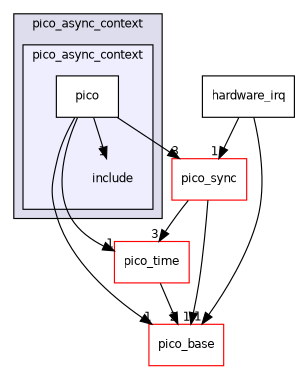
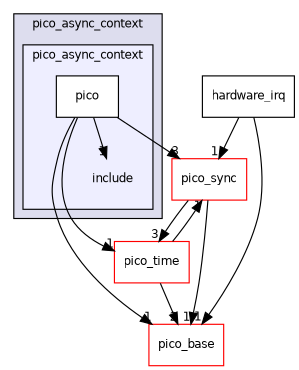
  digraph {
    compound=true
    node [fontname=Helvetica fontsize=10 shape=box color=red fillcolor=white style=filled]
    edge [headlabel=1 labeldistance=1.5 labelfontname=Helvetica labelfontsize=10]
    n1 [label=include shape=plaintext color="" fillcolor="" style=""]
    n2 [color=black label=pico]
    n3 [label=pico_sync]
    n4 [label=pico_base]
    n5 [label=pico_time]
    n6 [color=black label=hardware_irq]
    subgraph cluster_1 {
      bgcolor="#ddddee"
      fontname=Helvetica
      fontsize=10
      label=pico_async_context
      pencolor=black
      subgraph cluster_2 {
        bgcolor="#eeeeff"
        fontname=Helvetica
        fontsize=10
        label=pico_async_context
        pencolor=black
        n1
        n2
      }
    }
    n2 -> n1
    n2 -> n3 [headlabel=3]
    n2 -> n4
    n2 -> n5
    n3 -> n4
    n3 -> n5 [headlabel=3]
+   n5 -> n3
    n5 -> n4 [headlabel=2]
    n6 -> n3
    n6 -> n4
  }
